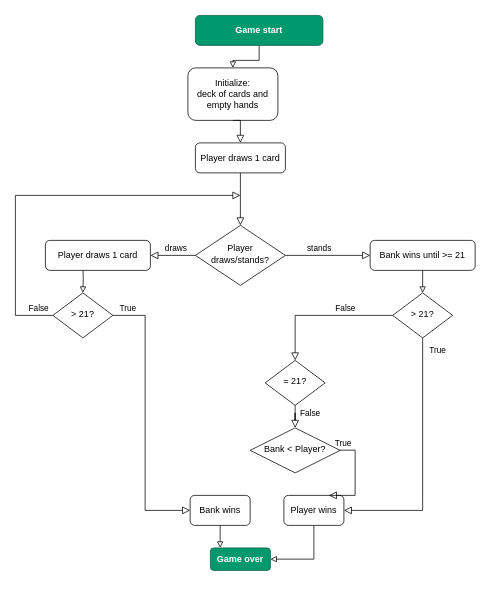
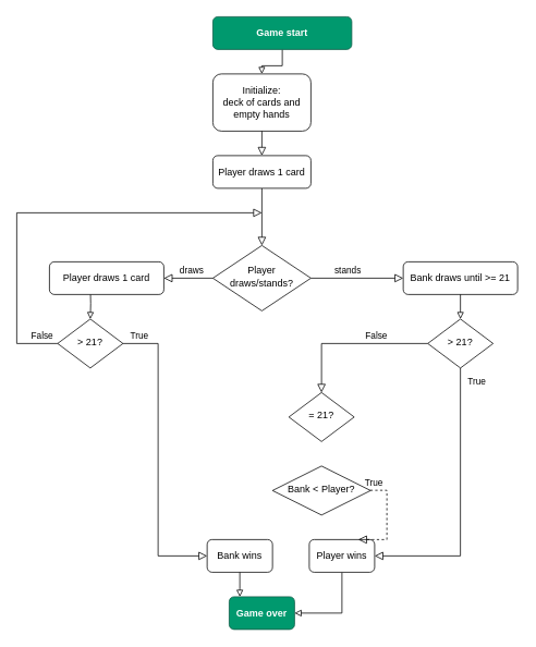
  <mxCell id="0" />
  <mxCell id="1" parent="0" />
  <mxCell id="2" value="" style="rounded=0;html=1;jettySize=auto;orthogonalLoop=1;fontSize=11;endArrow=block;endFill=0;endSize=8;strokeWidth=1;shadow=0;labelBackgroundColor=none;edgeStyle=orthogonalEdgeStyle;exitX=0.5;exitY=1;exitDx=0;exitDy=0;" parent="1" source="18" target="5" edge="1"><mxGeometry relative="1" as="geometry"><mxPoint x="320.03" y="240" as="sourcePoint" /></mxGeometry></mxCell>
- <mxCell id="3" value="Initialize:&lt;div&gt;deck of cards and empty hands&lt;/div&gt;" style="rounded=1;whiteSpace=wrap;html=1;fontSize=12;glass=0;strokeWidth=1;shadow=0;" parent="1" vertex="1"><mxGeometry x="250.03" y="90" width="120" height="70" as="geometry" /></mxCell>
+ <mxCell id="3" value="Initialize:&lt;div&gt;deck of cards and empty hands&lt;/div&gt;" style="rounded=1;whiteSpace=wrap;html=1;fontSize=12;glass=0;strokeWidth=1;shadow=0;" parent="1" vertex="1"><mxGeometry x="260.03" y="90" width="120" height="70" as="geometry" /></mxCell>
  <mxCell id="4" value="stands" style="edgeStyle=orthogonalEdgeStyle;rounded=0;html=1;jettySize=auto;orthogonalLoop=1;fontSize=11;endArrow=block;endFill=0;endSize=8;strokeWidth=1;shadow=0;labelBackgroundColor=none;" parent="1" source="5" target="6" edge="1"><mxGeometry x="-0.2" y="10" relative="1" as="geometry"><mxPoint as="offset" /></mxGeometry></mxCell>
  <mxCell id="5" value="Player draws/stands?" style="rhombus;whiteSpace=wrap;html=1;shadow=0;fontFamily=Helvetica;fontSize=12;align=center;strokeWidth=1;spacing=6;spacingTop=-4;" parent="1" vertex="1"><mxGeometry x="260.03" y="300" width="120" height="80" as="geometry" /></mxCell>
- <mxCell id="6" value="Bank wins until &amp;gt;= 21" style="rounded=1;whiteSpace=wrap;html=1;fontSize=12;glass=0;strokeWidth=1;shadow=0;" parent="1" vertex="1"><mxGeometry x="493.03" y="320" width="140" height="40" as="geometry" /></mxCell>
+ <mxCell id="6" value="Bank draws until &amp;gt;= 21" style="rounded=1;whiteSpace=wrap;html=1;fontSize=12;glass=0;strokeWidth=1;shadow=0;" parent="1" vertex="1"><mxGeometry x="493.03" y="320" width="140" height="40" as="geometry" /></mxCell>
  <mxCell id="7" style="edgeStyle=orthogonalEdgeStyle;rounded=0;orthogonalLoop=1;jettySize=auto;html=1;endArrow=block;endFill=0;" edge="1" parent="1" source="8" target="3"><mxGeometry relative="1" as="geometry" /></mxCell>
  <mxCell id="8" value="Game start" style="whiteSpace=wrap;html=1;rounded=1;glass=0;strokeWidth=1;shadow=0;fillColor=#00996e;strokeColor=#0e5a44;fontColor=#FFFFFF;fontStyle=1" vertex="1" parent="1"><mxGeometry x="260.03" y="20" width="170" height="40" as="geometry" /></mxCell>
  <mxCell id="9" value="draws" style="edgeStyle=orthogonalEdgeStyle;rounded=0;html=1;jettySize=auto;orthogonalLoop=1;fontSize=11;endArrow=block;endFill=0;endSize=8;strokeWidth=1;shadow=0;labelBackgroundColor=none;entryX=1;entryY=0.5;entryDx=0;entryDy=0;exitX=0;exitY=0.5;exitDx=0;exitDy=0;" edge="1" target="11" parent="1" source="5"><mxGeometry x="-0.147" y="-10" relative="1" as="geometry"><mxPoint as="offset" /><mxPoint x="250.03" y="330" as="sourcePoint" /><mxPoint x="210.03" y="330" as="targetPoint" /></mxGeometry></mxCell>
  <mxCell id="10" value="" style="edgeStyle=orthogonalEdgeStyle;rounded=0;orthogonalLoop=1;jettySize=auto;labelBackgroundColor=none;html=1;endArrow=block;endFill=0;entryX=0.5;entryY=0;entryDx=0;entryDy=0;" edge="1" parent="1" target="12"><mxGeometry relative="1" as="geometry"><mxPoint x="110.03" y="400" as="targetPoint" /><mxPoint x="110.03" y="350" as="sourcePoint" /></mxGeometry></mxCell>
  <mxCell id="11" value="Player draws 1 card" style="rounded=1;whiteSpace=wrap;html=1;fontSize=12;glass=0;strokeWidth=1;shadow=0;" vertex="1" parent="1"><mxGeometry x="60.03" y="320" width="140" height="40" as="geometry" /></mxCell>
  <mxCell id="12" value="&amp;gt; 21?" style="rhombus;whiteSpace=wrap;html=1;shadow=0;fontFamily=Helvetica;fontSize=12;align=center;strokeWidth=1;spacing=6;spacingTop=-4;" vertex="1" parent="1"><mxGeometry x="70.03" y="390" width="80" height="60" as="geometry" /></mxCell>
  <mxCell id="13" value="True" style="edgeStyle=orthogonalEdgeStyle;rounded=0;html=1;jettySize=auto;orthogonalLoop=1;fontSize=11;endArrow=block;endFill=0;endSize=8;strokeWidth=1;shadow=0;labelBackgroundColor=none;exitX=1;exitY=0.5;exitDx=0;exitDy=0;entryX=0;entryY=0.5;entryDx=0;entryDy=0;" edge="1" parent="1" source="12" target="23"><mxGeometry x="-0.893" y="10" relative="1" as="geometry"><mxPoint x="1" as="offset" /><mxPoint x="149.51" y="450" as="sourcePoint" /><mxPoint x="243.03" y="930" as="targetPoint" /><Array as="points"><mxPoint x="193.03" y="420" /><mxPoint x="193.03" y="680" /></Array></mxGeometry></mxCell>
  <mxCell id="14" value="" style="edgeStyle=orthogonalEdgeStyle;rounded=0;orthogonalLoop=1;jettySize=auto;labelBackgroundColor=none;html=1;endArrow=block;endFill=0;entryX=0.5;entryY=0;entryDx=0;entryDy=0;exitX=0.5;exitY=1;exitDx=0;exitDy=0;" edge="1" target="15" parent="1" source="6"><mxGeometry relative="1" as="geometry"><mxPoint x="510.03" y="400" as="targetPoint" /><mxPoint x="510.03" y="350" as="sourcePoint" /></mxGeometry></mxCell>
  <mxCell id="15" value="&amp;gt; 21?" style="rhombus;whiteSpace=wrap;html=1;shadow=0;fontFamily=Helvetica;fontSize=12;align=center;strokeWidth=1;spacing=6;spacingTop=-4;" vertex="1" parent="1"><mxGeometry x="523.03" y="390" width="80" height="60" as="geometry" /></mxCell>
  <mxCell id="16" value="True" style="edgeStyle=orthogonalEdgeStyle;rounded=0;html=1;jettySize=auto;orthogonalLoop=1;fontSize=11;endArrow=block;endFill=0;endSize=8;strokeWidth=1;shadow=0;labelBackgroundColor=none;entryX=1;entryY=0.5;entryDx=0;entryDy=0;exitX=0.5;exitY=1;exitDx=0;exitDy=0;" edge="1" source="15" parent="1" target="25"><mxGeometry x="-0.899" y="20" relative="1" as="geometry"><mxPoint as="offset" /><mxPoint x="603.03" y="470" as="sourcePoint" /><mxPoint x="630.03" y="790" as="targetPoint" /><Array as="points"><mxPoint x="563.03" y="680" /></Array></mxGeometry></mxCell>
  <mxCell id="17" value="False" style="edgeStyle=orthogonalEdgeStyle;rounded=0;html=1;jettySize=auto;orthogonalLoop=1;fontSize=11;endArrow=block;endFill=0;endSize=8;strokeWidth=1;shadow=0;labelBackgroundColor=none;exitX=0;exitY=0.5;exitDx=0;exitDy=0;" edge="1" parent="1" source="12"><mxGeometry x="-0.926" y="-10" relative="1" as="geometry"><mxPoint as="offset" /><mxPoint x="50.03" y="480" as="sourcePoint" /><mxPoint x="320.03" y="260" as="targetPoint" /><Array as="points"><mxPoint x="20.03" y="420" /><mxPoint x="20.03" y="260" /></Array></mxGeometry></mxCell>
  <mxCell id="18" value="Player draws 1 card" style="whiteSpace=wrap;html=1;rounded=1;glass=0;strokeWidth=1;shadow=0;" vertex="1" parent="1"><mxGeometry x="260.03" y="190" width="120" height="40" as="geometry" /></mxCell>
  <mxCell id="19" value="" style="rounded=0;html=1;jettySize=auto;orthogonalLoop=1;fontSize=11;endArrow=block;endFill=0;endSize=8;strokeWidth=1;shadow=0;labelBackgroundColor=none;edgeStyle=orthogonalEdgeStyle;exitX=0.5;exitY=1;exitDx=0;exitDy=0;entryX=0.5;entryY=0;entryDx=0;entryDy=0;" edge="1" parent="1" source="3" target="18"><mxGeometry relative="1" as="geometry"><mxPoint x="319.8" y="170" as="sourcePoint" /><mxPoint x="320.03" y="190" as="targetPoint" /></mxGeometry></mxCell>
  <mxCell id="20" value="False" style="edgeStyle=orthogonalEdgeStyle;rounded=0;html=1;jettySize=auto;orthogonalLoop=1;fontSize=11;endArrow=block;endFill=0;endSize=8;strokeWidth=1;shadow=0;labelBackgroundColor=none;entryX=0.5;entryY=0;entryDx=0;entryDy=0;exitX=0;exitY=0.5;exitDx=0;exitDy=0;" edge="1" parent="1" source="15" target="21"><mxGeometry x="-0.333" y="-10" relative="1" as="geometry"><mxPoint as="offset" /><mxPoint x="490.03" y="499.98" as="sourcePoint" /><mxPoint x="560.03" y="599.98" as="targetPoint" /><Array as="points" /></mxGeometry></mxCell>
  <mxCell id="21" value="= 21?" style="rhombus;whiteSpace=wrap;html=1;shadow=0;fontFamily=Helvetica;fontSize=12;align=center;strokeWidth=1;spacing=6;spacingTop=-4;" vertex="1" parent="1"><mxGeometry x="353.03" y="480" width="80" height="60" as="geometry" /></mxCell>
  <mxCell id="22" value="Bank &amp;lt; Player?" style="rhombus;whiteSpace=wrap;html=1;shadow=0;fontFamily=Helvetica;fontSize=12;align=center;strokeWidth=1;spacing=6;spacingTop=-4;" vertex="1" parent="1"><mxGeometry x="333.03" y="570" width="120" height="60" as="geometry" /></mxCell>
  <mxCell id="23" value="Bank wins" style="whiteSpace=wrap;html=1;rounded=1;glass=0;strokeWidth=1;shadow=0;" vertex="1" parent="1"><mxGeometry x="253.03" y="660" width="80" height="40" as="geometry" /></mxCell>
  <mxCell id="24" style="edgeStyle=orthogonalEdgeStyle;rounded=0;orthogonalLoop=1;jettySize=auto;html=1;entryX=1;entryY=0.5;entryDx=0;entryDy=0;exitX=0.5;exitY=1;exitDx=0;exitDy=0;endArrow=block;endFill=0;" edge="1" parent="1" source="25" target="26"><mxGeometry relative="1" as="geometry"><mxPoint x="453.03" y="750" as="targetPoint" /></mxGeometry></mxCell>
  <mxCell id="25" value="Player wins" style="whiteSpace=wrap;html=1;rounded=1;glass=0;strokeWidth=1;shadow=0;" vertex="1" parent="1"><mxGeometry x="378.03" y="660" width="80" height="40" as="geometry" /></mxCell>
- <mxCell id="26" value="Game over" style="whiteSpace=wrap;html=1;rounded=1;glass=0;strokeWidth=1;shadow=0;fillColor=#00996e;strokeColor=#0e5a44;fontColor=#FFFFFF;fontStyle=1" vertex="1" parent="1"><mxGeometry x="280.03" y="730" width="80" height="30" as="geometry" /></mxCell>
+ <mxCell id="26" value="Game over" style="whiteSpace=wrap;html=1;rounded=1;glass=0;strokeWidth=1;shadow=0;fillColor=#00996e;strokeColor=#0e5a44;fontColor=#FFFFFF;fontStyle=1" vertex="1" parent="1"><mxGeometry x="280.03" y="730" width="80" height="40" as="geometry" /></mxCell>
  <mxCell id="27" style="edgeStyle=orthogonalEdgeStyle;rounded=0;orthogonalLoop=1;jettySize=auto;html=1;endArrow=block;endFill=0;entryX=0.163;entryY=0;entryDx=0;entryDy=0;entryPerimeter=0;" edge="1" parent="1" source="23" target="26"><mxGeometry relative="1" as="geometry"><mxPoint x="313.03" y="720" as="targetPoint" /><Array as="points" /></mxGeometry></mxCell>
- <mxCell id="28" value="False" style="edgeStyle=orthogonalEdgeStyle;rounded=0;html=1;jettySize=auto;orthogonalLoop=1;fontSize=11;endArrow=block;endFill=0;endSize=8;strokeWidth=1;shadow=0;labelBackgroundColor=none;entryX=0.5;entryY=0;entryDx=0;entryDy=0;" edge="1" parent="1" source="21" target="22"><mxGeometry x="-0.6" y="20" relative="1" as="geometry"><mxPoint as="offset" /><mxPoint x="283.03" y="580" as="sourcePoint" /><mxPoint x="423.03" y="560" as="targetPoint" /><Array as="points" /></mxGeometry></mxCell>
- <mxCell id="29" value="True" style="edgeStyle=orthogonalEdgeStyle;rounded=0;html=1;jettySize=auto;orthogonalLoop=1;fontSize=11;endArrow=block;endFill=0;endSize=8;strokeWidth=1;shadow=0;labelBackgroundColor=none;exitX=0.997;exitY=0.495;exitDx=0;exitDy=0;exitPerimeter=0;entryX=0.75;entryY=0;entryDx=0;entryDy=0;" edge="1" parent="1" source="22" target="25"><mxGeometry x="-0.926" y="10" relative="1" as="geometry"><mxPoint as="offset" /><mxPoint x="463.03" y="599.66" as="sourcePoint" /><mxPoint x="473.03" y="890" as="targetPoint" /><Array as="points"><mxPoint x="473.03" y="600" /></Array></mxGeometry></mxCell>
+ <mxCell id="29" value="True" style="edgeStyle=orthogonalEdgeStyle;rounded=0;html=1;jettySize=auto;orthogonalLoop=1;fontSize=11;endArrow=block;endFill=0;endSize=8;strokeWidth=1;shadow=0;labelBackgroundColor=none;exitX=0.997;exitY=0.495;exitDx=0;exitDy=0;exitPerimeter=0;entryX=0.75;entryY=0;entryDx=0;entryDy=0;dashed=1;" edge="1" parent="1" source="22" target="25"><mxGeometry x="-0.926" y="10" relative="1" as="geometry"><mxPoint as="offset" /><mxPoint x="463.03" y="599.66" as="sourcePoint" /><mxPoint x="473.03" y="890" as="targetPoint" /><Array as="points"><mxPoint x="473.03" y="600" /></Array></mxGeometry></mxCell>
